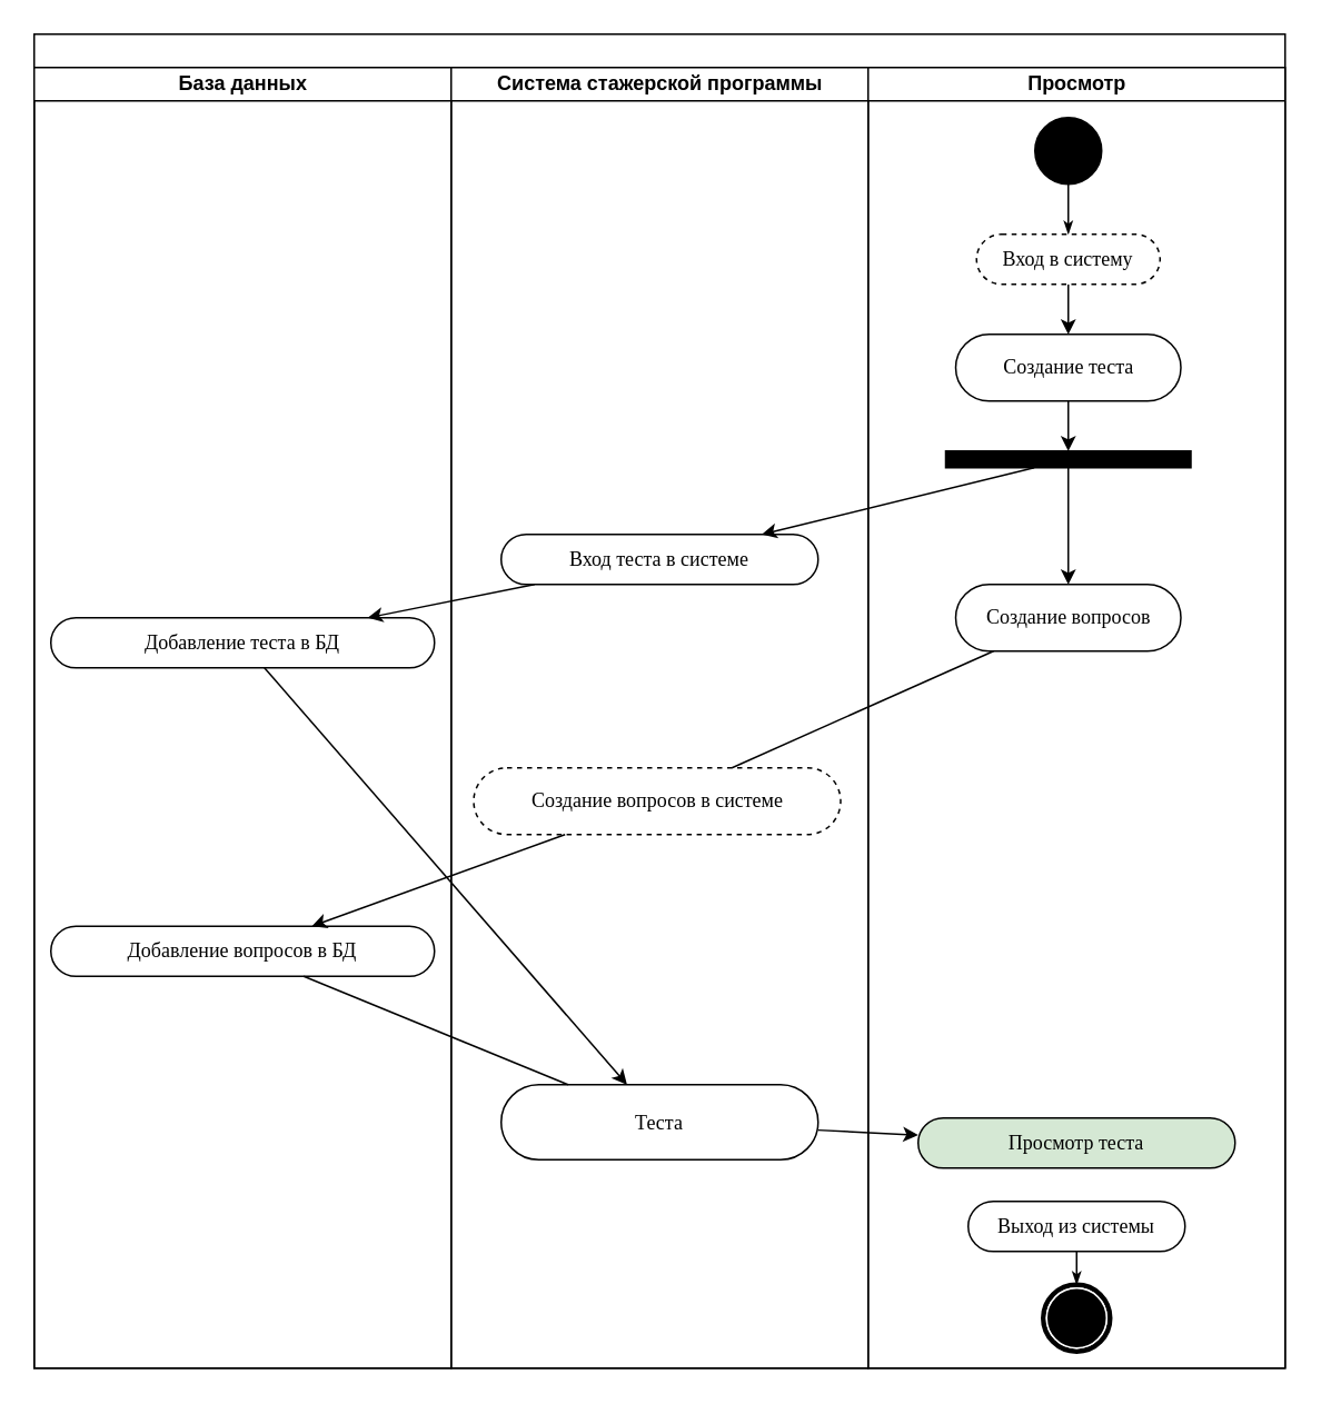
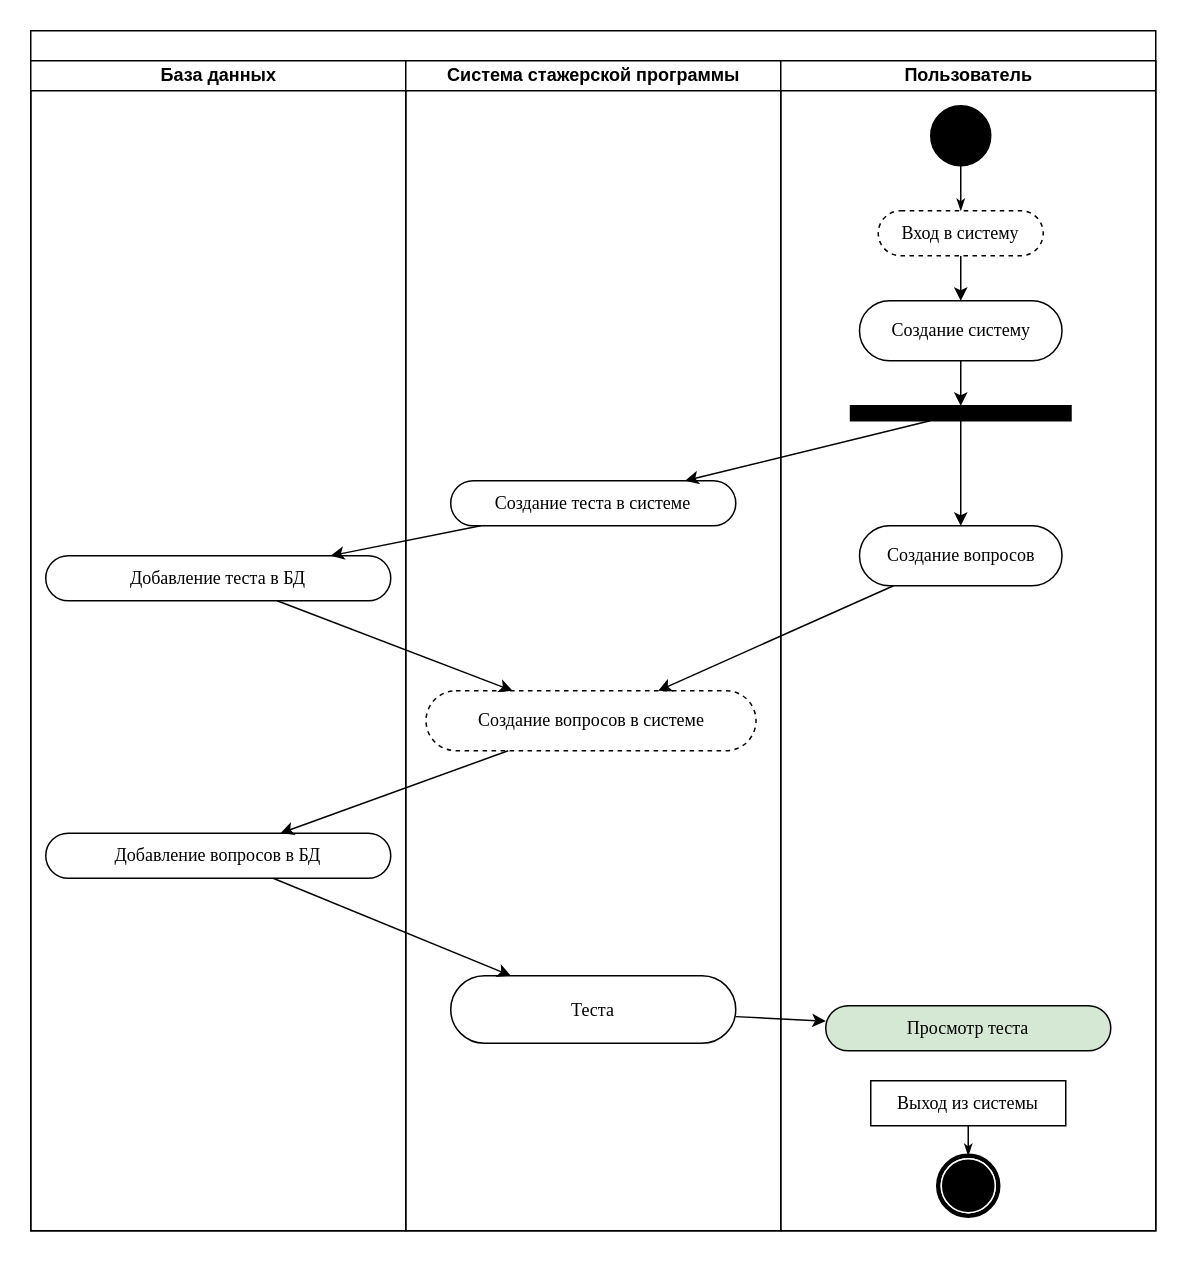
  <mxCell id="0" />
  <mxCell id="1" parent="0" />
  <mxCell id="2" value="" style="swimlane;html=1;childLayout=stackLayout;startSize=20;rounded=0;shadow=0;comic=0;labelBackgroundColor=none;strokeWidth=1;fontFamily=Verdana;fontSize=12;align=center;" parent="1" vertex="1"><mxGeometry x="20" width="750" height="800" as="geometry" y="20"><mxRectangle x="40" y="20" width="70" height="30" as="alternateBounds" /></mxGeometry></mxCell>
  <mxCell id="3" value="База данных" style="swimlane;html=1;startSize=20;" parent="2" vertex="1"><mxGeometry y="20" width="250" height="780" as="geometry"><mxRectangle y="20" width="40" height="970" as="alternateBounds" /></mxGeometry></mxCell>
  <mxCell id="4" value="Добавление теста в БД" style="rounded=1;whiteSpace=wrap;html=1;shadow=0;comic=0;labelBackgroundColor=none;strokeWidth=1;fontFamily=Verdana;fontSize=12;align=center;arcSize=50;" parent="3" vertex="1"><mxGeometry x="10" y="330" width="230" height="30" as="geometry" /></mxCell>
  <mxCell id="5" value="Добавление вопросов в БД" style="rounded=1;whiteSpace=wrap;html=1;shadow=0;comic=0;labelBackgroundColor=none;strokeWidth=1;fontFamily=Verdana;fontSize=12;align=center;arcSize=50;" vertex="1" parent="3"><mxGeometry x="10" y="515" width="230" height="30" as="geometry" /></mxCell>
  <mxCell id="6" value="Система стажерской программы" style="swimlane;html=1;startSize=20;" parent="2" vertex="1"><mxGeometry x="250" y="20" width="250" height="780" as="geometry" /></mxCell>
- <mxCell id="7" value="Вход теста в системе" style="rounded=1;whiteSpace=wrap;html=1;shadow=0;comic=0;labelBackgroundColor=none;strokeWidth=1;fontFamily=Verdana;fontSize=12;align=center;arcSize=50;" parent="6" vertex="1"><mxGeometry x="30" y="280" width="190" height="30" as="geometry" /></mxCell>
+ <mxCell id="7" value="Создание теста в системе" style="rounded=1;whiteSpace=wrap;html=1;shadow=0;comic=0;labelBackgroundColor=none;strokeWidth=1;fontFamily=Verdana;fontSize=12;align=center;arcSize=50;" parent="6" vertex="1"><mxGeometry x="30" y="280" width="190" height="30" as="geometry" /></mxCell>
  <mxCell id="8" value="Теста" style="rounded=1;whiteSpace=wrap;html=1;shadow=0;comic=0;labelBackgroundColor=none;strokeWidth=1;fontFamily=Verdana;fontSize=12;align=center;arcSize=50;" parent="6" vertex="1"><mxGeometry x="30" y="610" width="190" height="45" as="geometry" /></mxCell>
  <mxCell id="9" value="Создание вопросов в системе" style="rounded=1;whiteSpace=wrap;html=1;shadow=0;comic=0;labelBackgroundColor=none;strokeWidth=1;fontFamily=Verdana;fontSize=12;align=center;arcSize=50;dashed=1;" vertex="1" parent="6"><mxGeometry x="13.5" y="420" width="220" height="40" as="geometry" /></mxCell>
- <mxCell id="10" value="Просмотр" style="swimlane;html=1;startSize=20;" parent="2" vertex="1"><mxGeometry x="500" y="20" width="250" height="780" as="geometry" /></mxCell>
+ <mxCell id="10" value="Пользователь" style="swimlane;html=1;startSize=20;" parent="2" vertex="1"><mxGeometry x="500" y="20" width="250" height="780" as="geometry" /></mxCell>
  <mxCell id="11" style="edgeStyle=orthogonalEdgeStyle;rounded=0;html=1;labelBackgroundColor=none;startArrow=none;startFill=0;startSize=5;endArrow=classicThin;endFill=1;endSize=5;jettySize=auto;orthogonalLoop=1;strokeWidth=1;fontFamily=Verdana;fontSize=12" parent="10" source="12" target="14" edge="1"><mxGeometry relative="1" as="geometry" /></mxCell>
  <mxCell id="12" value="" style="ellipse;whiteSpace=wrap;html=1;rounded=0;shadow=0;comic=0;labelBackgroundColor=none;strokeWidth=1;fillColor=#000000;fontFamily=Verdana;fontSize=12;align=center;" parent="10" vertex="1"><mxGeometry x="100" y="30" width="40" height="40" as="geometry" /></mxCell>
  <mxCell id="13" style="edgeStyle=orthogonalEdgeStyle;rounded=0;orthogonalLoop=1;jettySize=auto;html=1;" parent="10" source="14" target="20" edge="1"><mxGeometry relative="1" as="geometry" /></mxCell>
  <mxCell id="14" value="Вход в систему" style="rounded=1;whiteSpace=wrap;html=1;shadow=0;comic=0;labelBackgroundColor=none;strokeWidth=1;fontFamily=Verdana;fontSize=12;align=center;arcSize=50;dashed=1;" parent="10" vertex="1"><mxGeometry x="65" y="100" width="110" height="30" as="geometry" /></mxCell>
  <mxCell id="15" value="Создание вопросов" style="rounded=1;whiteSpace=wrap;html=1;shadow=0;comic=0;labelBackgroundColor=none;strokeWidth=1;fontFamily=Verdana;fontSize=12;align=center;arcSize=50;" parent="10" vertex="1"><mxGeometry x="52.5" y="310" width="135" height="40" as="geometry" /></mxCell>
  <mxCell id="16" style="edgeStyle=none;rounded=0;html=1;labelBackgroundColor=none;startArrow=none;startFill=0;startSize=5;endArrow=classicThin;endFill=1;endSize=5;jettySize=auto;orthogonalLoop=1;strokeWidth=1;fontFamily=Verdana;fontSize=12" parent="10" source="18" target="17" edge="1"><mxGeometry relative="1" as="geometry"><mxPoint x="120" y="840" as="sourcePoint" /></mxGeometry></mxCell>
  <mxCell id="17" value="" style="shape=mxgraph.bpmn.shape;html=1;verticalLabelPosition=bottom;labelBackgroundColor=#ffffff;verticalAlign=top;perimeter=ellipsePerimeter;outline=end;symbol=terminate;rounded=0;shadow=0;comic=0;strokeWidth=1;fontFamily=Verdana;fontSize=12;align=center;" parent="10" vertex="1"><mxGeometry x="105" y="730" width="40" height="40" as="geometry" /></mxCell>
- <mxCell id="18" value="Выход из системы" style="rounded=1;whiteSpace=wrap;html=1;shadow=0;comic=0;labelBackgroundColor=none;strokeWidth=1;fontFamily=Verdana;fontSize=12;align=center;arcSize=50;" parent="10" vertex="1"><mxGeometry x="60" y="680" width="130" height="30" as="geometry" /></mxCell>
+ <mxCell id="18" value="Выход из системы" style="whiteSpace=wrap;html=1;shadow=0;comic=0;labelBackgroundColor=none;strokeWidth=1;fontFamily=Verdana;fontSize=12;align=center;arcSize=50;rounded=0;" parent="10" vertex="1"><mxGeometry x="60" y="680" width="130" height="30" as="geometry" /></mxCell>
  <mxCell id="19" style="edgeStyle=orthogonalEdgeStyle;rounded=0;orthogonalLoop=1;jettySize=auto;html=1;entryX=0.5;entryY=0;entryDx=0;entryDy=0;" parent="10" source="20" target="22" edge="1"><mxGeometry relative="1" as="geometry" /></mxCell>
- <mxCell id="20" value="Создание теста" style="rounded=1;whiteSpace=wrap;html=1;shadow=0;comic=0;labelBackgroundColor=none;strokeWidth=1;fontFamily=Verdana;fontSize=12;align=center;arcSize=50;" parent="10" vertex="1"><mxGeometry x="52.5" y="160" width="135" height="40" as="geometry" /></mxCell>
+ <mxCell id="20" value="Создание систему" style="rounded=1;whiteSpace=wrap;html=1;shadow=0;comic=0;labelBackgroundColor=none;strokeWidth=1;fontFamily=Verdana;fontSize=12;align=center;arcSize=50;" parent="10" vertex="1"><mxGeometry x="52.5" y="160" width="135" height="40" as="geometry" /></mxCell>
  <mxCell id="21" style="edgeStyle=orthogonalEdgeStyle;rounded=0;orthogonalLoop=1;jettySize=auto;html=1;" parent="10" source="22" target="15" edge="1"><mxGeometry relative="1" as="geometry" /></mxCell>
  <mxCell id="22" value="" style="whiteSpace=wrap;html=1;rounded=0;shadow=0;comic=0;labelBackgroundColor=none;strokeWidth=1;fillColor=#000000;fontFamily=Verdana;fontSize=12;align=center;rotation=0;" parent="10" vertex="1"><mxGeometry x="46.5" y="230" width="147" height="10" as="geometry" /></mxCell>
  <mxCell id="23" value="Просмотр теста" style="rounded=1;whiteSpace=wrap;html=1;shadow=0;comic=0;labelBackgroundColor=none;strokeWidth=1;fontFamily=Verdana;fontSize=12;align=center;arcSize=50;fillColor=#d5e8d4;" parent="10" vertex="1"><mxGeometry x="30" y="630" width="190" height="30" as="geometry" /></mxCell>
  <mxCell id="24" style="rounded=0;orthogonalLoop=1;jettySize=auto;html=1;" parent="2" source="22" target="7" edge="1"><mxGeometry relative="1" as="geometry" /></mxCell>
  <mxCell id="25" style="rounded=0;orthogonalLoop=1;jettySize=auto;html=1;" parent="2" source="7" target="4" edge="1"><mxGeometry relative="1" as="geometry" /></mxCell>
- <mxCell id="26" style="rounded=0;orthogonalLoop=1;jettySize=auto;html=1;endArrow=none;" parent="2" source="15" target="9" edge="1"><mxGeometry relative="1" as="geometry"><mxPoint x="410.25" y="470" as="targetPoint" /></mxGeometry></mxCell>
+ <mxCell id="26" style="rounded=0;orthogonalLoop=1;jettySize=auto;html=1;" parent="2" source="15" target="9" edge="1"><mxGeometry relative="1" as="geometry"><mxPoint x="410.25" y="470" as="targetPoint" /></mxGeometry></mxCell>
  <mxCell id="27" style="rounded=0;orthogonalLoop=1;jettySize=auto;html=1;" parent="2" source="8" target="23" edge="1"><mxGeometry relative="1" as="geometry" /></mxCell>
  <mxCell id="28" style="rounded=0;orthogonalLoop=1;jettySize=auto;html=1;" edge="1" parent="2" source="9" target="5"><mxGeometry relative="1" as="geometry"><mxPoint x="290" y="430" as="sourcePoint" /><mxPoint x="190" y="450" as="targetPoint" /></mxGeometry></mxCell>
- <mxCell id="29" style="rounded=0;orthogonalLoop=1;jettySize=auto;html=1;" edge="1" parent="2" source="4" target="8"><mxGeometry relative="1" as="geometry" /></mxCell>
- <mxCell id="30" style="rounded=0;orthogonalLoop=1;jettySize=auto;html=1;endArrow=none;" edge="1" parent="2" source="5" target="8"><mxGeometry relative="1" as="geometry" /></mxCell>
+ <mxCell id="29" style="rounded=0;orthogonalLoop=1;jettySize=auto;html=1;" edge="1" parent="2" source="4" target="9"><mxGeometry relative="1" as="geometry" /></mxCell>
+ <mxCell id="30" style="rounded=0;orthogonalLoop=1;jettySize=auto;html=1;" edge="1" parent="2" source="5" target="8"><mxGeometry relative="1" as="geometry" /></mxCell>
